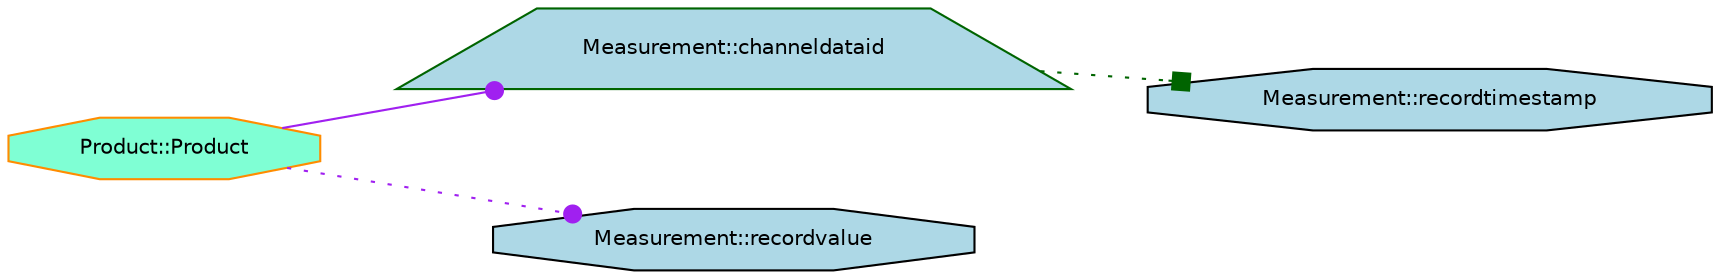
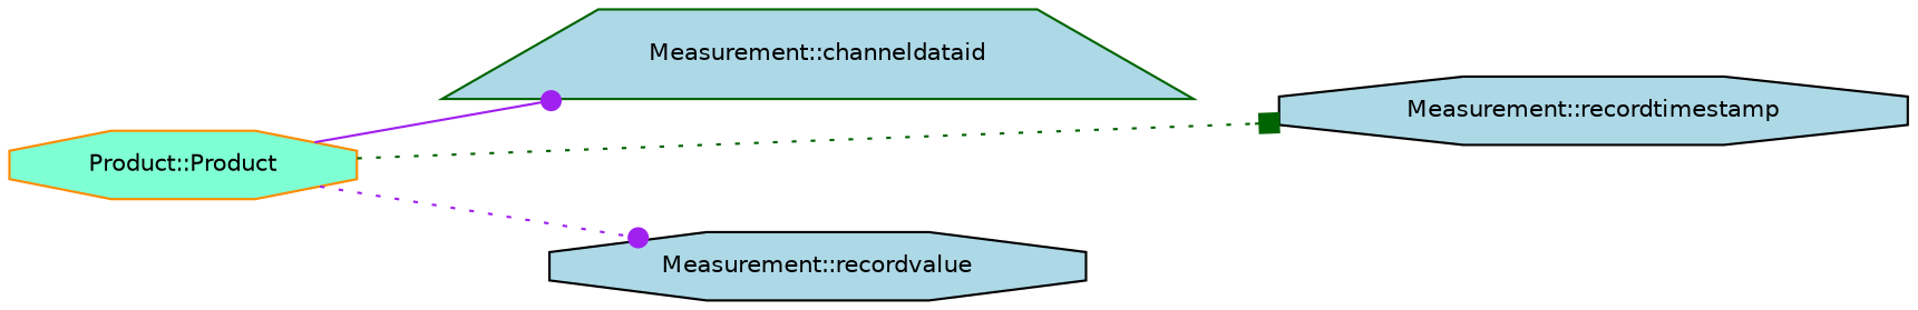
  digraph {
    rankdir=LR
    node [color=black fillcolor=lightblue fontname=Helvetica fontsize=10 shape=octagon style=filled]
    edge [arrowhead=dot color=purple fontname=Helvetica fontsize=10 labelfontname=Helvetica labelfontsize=10 style=dotted]
    n1 [color=darkorange fillcolor=aquamarine fontcolor=black height=0.2 label="Product::Product" width=0.4]
    n2 [color=darkgreen height=0.2 label="Measurement::channeldataid" shape=trapezium width=0.4]
    n3 [height=0.2 label="Measurement::recordtimestamp" width=0.4]
    n4 [height=0.2 label="Measurement::recordvalue" width=0.4]
    n1 -> n2 [style=solid]
-   n2 -> n3 [arrowhead=box color=darkgreen]
+   n1 -> n3 [arrowhead=box color=darkgreen]
    n1 -> n4
  }
